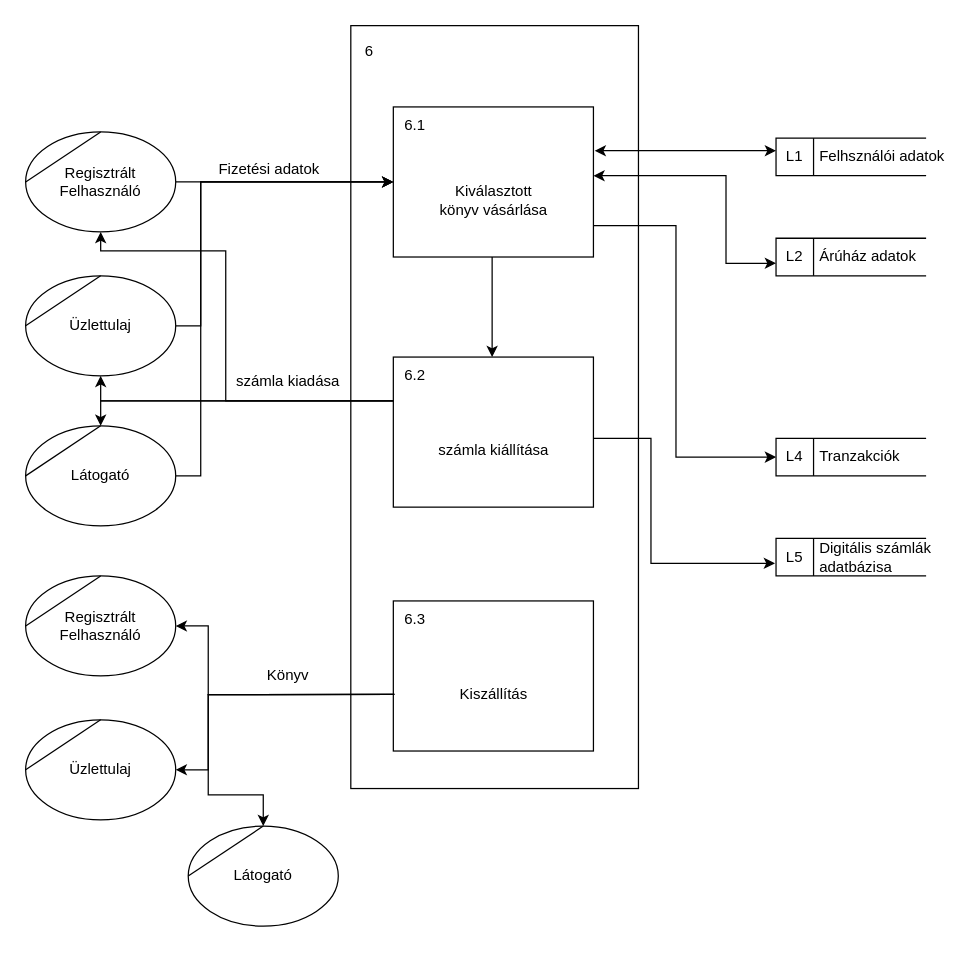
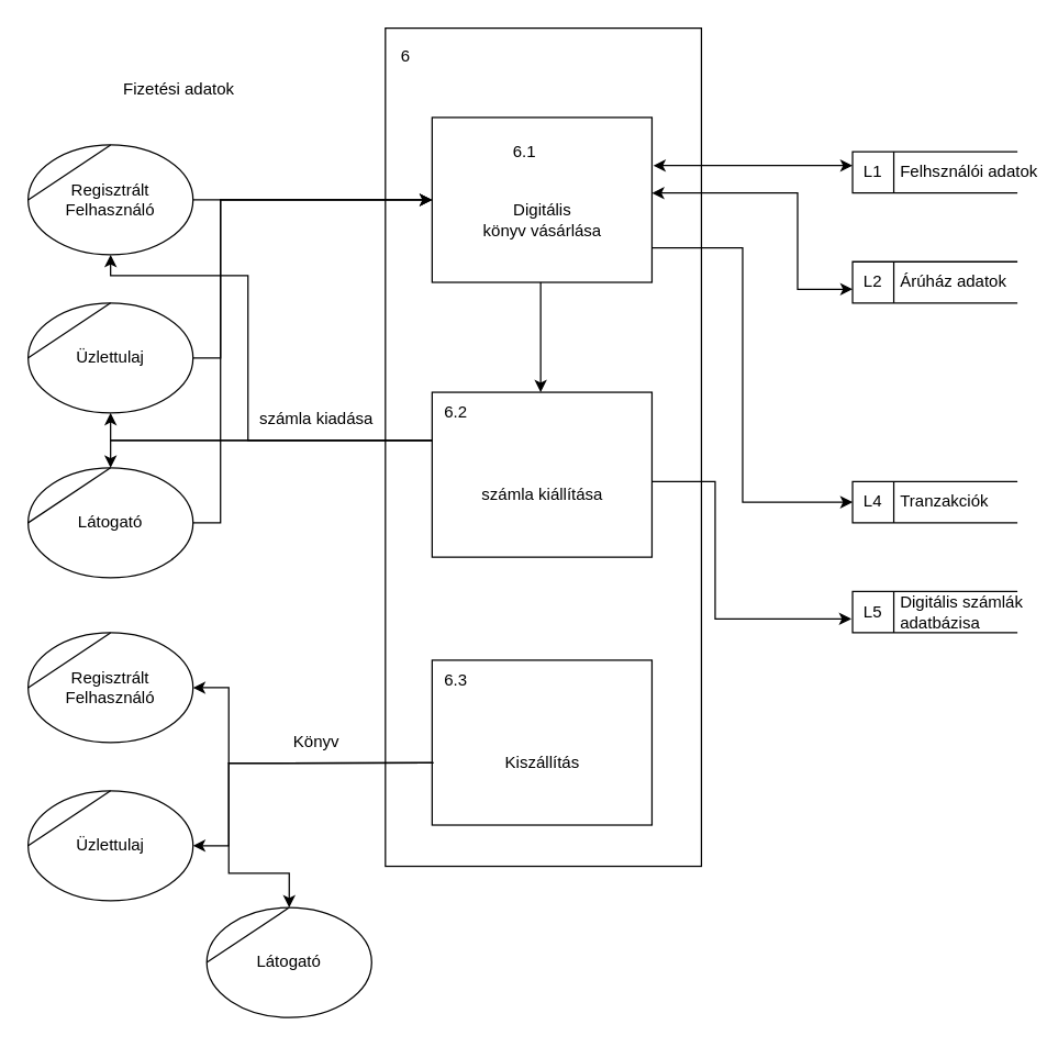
  <mxCell id="0" />
  <mxCell id="1" parent="0" />
  <mxCell id="2" value="" style="html=1;dashed=0;whitespace=wrap;shape=mxgraph.dfd.process;align=center;container=1;collapsible=0;spacingTop=30;movable=1;resizable=1;rotatable=1;deletable=1;editable=1;locked=0;connectable=1;" parent="1" vertex="1"><mxGeometry x="280" y="20" width="230" height="610" as="geometry" /></mxCell>
  <mxCell id="3" value="6" style="text;html=1;strokeColor=none;fillColor=none;align=center;verticalAlign=middle;whiteSpace=wrap;rounded=0;movable=1;resizable=1;rotatable=1;cloneable=0;deletable=1;connectable=1;allowArrows=0;pointerEvents=1;editable=1;locked=0;" parent="2" vertex="1"><mxGeometry width="30" height="41.591" as="geometry" /></mxCell>
  <mxCell id="4" value="Kiszállítás" style="html=1;dashed=0;whitespace=wrap;shape=mxgraph.dfd.process2;align=center;container=1;collapsible=0;spacingTop=30;movable=1;resizable=1;rotatable=1;deletable=1;editable=1;locked=0;connectable=1;" vertex="1" parent="2"><mxGeometry x="34" y="460" width="160" height="120" as="geometry" /></mxCell>
  <mxCell id="5" value="6.3" style="text;html=1;strokeColor=none;fillColor=none;align=center;verticalAlign=middle;whiteSpace=wrap;rounded=0;connectable=1;allowArrows=0;editable=1;movable=1;resizable=1;rotatable=1;deletable=1;locked=0;cloneable=0;" vertex="1" parent="4"><mxGeometry width="35" height="30" as="geometry" /></mxCell>
  <mxCell id="6" style="edgeStyle=orthogonalEdgeStyle;rounded=0;orthogonalLoop=1;jettySize=auto;html=1;exitX=1;exitY=0.5;exitDx=0;exitDy=0;movable=1;resizable=1;rotatable=1;deletable=1;editable=1;locked=0;connectable=1;" parent="1" source="7" target="9" edge="1"><mxGeometry relative="1" as="geometry" /></mxCell>
  <mxCell id="7" value="Regisztrált&lt;br&gt;Felhasználó" style="shape=stencil(tZRtjoMgEIZPw98GJR6gYXfvQe10nZQCAbYft99RNKlW7GajiTGZeeXhnZGBCRka5YCVvGHig5VlwTm9Kb5NYhUc1DElr8qjOmhISojenuGGx9gz0DTgMbaq+GR8T9+0j5C1NYYgaE0YKU86wRQaWsvvCdZv/xhFjvgXiOB7kynLyq+/Y3fVNuBiI79j7OB+db/rgceOi61+3Grg4v9YISmTO9xCHlR9/vb2xxxnzYDW6AK8OfLTeZzO66ynzM5CnqyHBUsn1DqN9UITnWoH/kUY5Iu9PtVUzRY1jx4IGk22K9UioSs+44+uvFxl3bKX1nTZdE12iV8=);whiteSpace=wrap;html=1;movable=1;resizable=1;rotatable=1;deletable=1;editable=1;locked=0;connectable=1;" parent="1" vertex="1"><mxGeometry x="20" y="105" width="120" height="80" as="geometry" /></mxCell>
  <mxCell id="8" value="Látogató" style="shape=stencil(tZRtjoMgEIZPw98GJR6gYXfvQe10nZQCAbYft99RNKlW7GajiTGZeeXhnZGBCRka5YCVvGHig5VlwTm9Kb5NYhUc1DElr8qjOmhISojenuGGx9gz0DTgMbaq+GR8T9+0j5C1NYYgaE0YKU86wRQaWsvvCdZv/xhFjvgXiOB7kynLyq+/Y3fVNuBiI79j7OB+db/rgceOi61+3Grg4v9YISmTO9xCHlR9/vb2xxxnzYDW6AK8OfLTeZzO66ynzM5CnqyHBUsn1DqN9UITnWoH/kUY5Iu9PtVUzRY1jx4IGk22K9UioSs+44+uvFxl3bKX1nTZdE12iV8=);whiteSpace=wrap;html=1;movable=1;resizable=1;rotatable=1;deletable=1;editable=1;locked=0;connectable=1;" parent="1" vertex="1"><mxGeometry x="20" y="340" width="120" height="80" as="geometry" /></mxCell>
- <mxCell id="9" value="Kiválasztott&lt;br&gt;könyv vásárlása" style="html=1;dashed=0;whitespace=wrap;shape=mxgraph.dfd.process2;align=center;container=1;collapsible=0;spacingTop=30;movable=1;resizable=1;rotatable=1;deletable=1;editable=1;locked=0;connectable=1;" parent="1" vertex="1"><mxGeometry x="314" y="85" width="160" height="120" as="geometry" /></mxCell>
- <mxCell id="10" value="6.1" style="text;html=1;strokeColor=none;fillColor=none;align=center;verticalAlign=middle;whiteSpace=wrap;rounded=0;connectable=1;allowArrows=0;editable=1;movable=1;resizable=1;rotatable=1;deletable=1;locked=0;cloneable=0;" parent="9" vertex="1"><mxGeometry width="35" height="30" as="geometry" /></mxCell>
+ <mxCell id="9" value="Digitális&lt;br&gt;könyv vásárlása" style="html=1;dashed=0;whitespace=wrap;shape=mxgraph.dfd.process2;align=center;container=1;collapsible=0;spacingTop=30;movable=1;resizable=1;rotatable=1;deletable=1;editable=1;locked=0;connectable=1;" parent="1" vertex="1"><mxGeometry x="314" y="85" width="160" height="120" as="geometry" /></mxCell>
+ <mxCell id="10" value="6.1" style="text;html=1;strokeColor=none;fillColor=none;align=center;verticalAlign=middle;whiteSpace=wrap;rounded=0;connectable=1;allowArrows=0;editable=1;movable=1;resizable=1;rotatable=1;deletable=1;locked=0;cloneable=0;" parent="9" vertex="1"><mxGeometry x="50" y="10" width="35" height="30" as="geometry" /></mxCell>
  <mxCell id="11" value="számla kiállítása" style="html=1;dashed=0;whitespace=wrap;shape=mxgraph.dfd.process2;align=center;container=1;collapsible=0;spacingTop=30;movable=1;resizable=1;rotatable=1;deletable=1;editable=1;locked=0;connectable=1;" parent="1" vertex="1"><mxGeometry x="314" y="285" width="160" height="120" as="geometry" /></mxCell>
  <mxCell id="12" value="6.2" style="text;html=1;strokeColor=none;fillColor=none;align=center;verticalAlign=middle;whiteSpace=wrap;rounded=0;connectable=1;allowArrows=0;editable=1;movable=1;resizable=1;rotatable=1;deletable=1;locked=0;cloneable=0;" parent="11" vertex="1"><mxGeometry width="35" height="30" as="geometry" /></mxCell>
  <mxCell id="13" style="edgeStyle=orthogonalEdgeStyle;rounded=0;orthogonalLoop=1;jettySize=auto;html=1;exitX=1;exitY=0.5;exitDx=0;exitDy=0;movable=1;resizable=1;rotatable=1;deletable=1;editable=1;locked=0;connectable=1;" parent="1" source="8" target="9" edge="1"><mxGeometry relative="1" as="geometry"><Array as="points"><mxPoint x="160" y="380" /><mxPoint x="160" y="145" /></Array></mxGeometry></mxCell>
  <mxCell id="14" value="" style="endArrow=classic;html=1;rounded=0;movable=1;resizable=1;rotatable=1;deletable=1;editable=1;locked=0;connectable=1;" parent="1" edge="1"><mxGeometry width="50" height="50" relative="1" as="geometry"><mxPoint x="393" y="205" as="sourcePoint" /><mxPoint x="393" y="285" as="targetPoint" /></mxGeometry></mxCell>
  <mxCell id="15" value="Felhsználói adatok" style="html=1;dashed=0;whitespace=wrap;shape=mxgraph.dfd.dataStoreID;align=left;spacingLeft=33;container=1;collapsible=0;autosize=0;movable=1;resizable=1;rotatable=1;deletable=1;editable=1;locked=0;connectable=1;" parent="1" vertex="1"><mxGeometry x="620" y="110" width="120" height="30" as="geometry" /></mxCell>
  <mxCell id="16" value="L1" style="text;html=1;strokeColor=none;fillColor=none;align=center;verticalAlign=middle;whiteSpace=wrap;rounded=0;movable=1;resizable=1;rotatable=1;cloneable=0;deletable=1;allowArrows=0;connectable=1;editable=1;locked=0;" parent="15" vertex="1"><mxGeometry width="30" height="30" as="geometry" /></mxCell>
  <mxCell id="17" value="Árúház adatok" style="html=1;dashed=0;whitespace=wrap;shape=mxgraph.dfd.dataStoreID;align=left;spacingLeft=33;container=1;collapsible=0;autosize=0;movable=1;resizable=1;rotatable=1;deletable=1;editable=1;locked=0;connectable=1;" parent="1" vertex="1"><mxGeometry x="620" y="190" width="120" height="30" as="geometry" /></mxCell>
  <mxCell id="18" value="L2" style="text;html=1;strokeColor=none;fillColor=none;align=center;verticalAlign=middle;whiteSpace=wrap;rounded=0;movable=1;resizable=1;rotatable=1;cloneable=0;deletable=1;allowArrows=0;connectable=1;editable=1;locked=0;" parent="17" vertex="1"><mxGeometry width="30" height="30" as="geometry" /></mxCell>
  <mxCell id="19" value="Tranzakciók" style="html=1;dashed=0;whitespace=wrap;shape=mxgraph.dfd.dataStoreID;align=left;spacingLeft=33;container=1;collapsible=0;autosize=0;movable=1;resizable=1;rotatable=1;deletable=1;editable=1;locked=0;connectable=1;" parent="1" vertex="1"><mxGeometry x="620" y="350" width="120" height="30" as="geometry" /></mxCell>
  <mxCell id="20" value="L4" style="text;html=1;strokeColor=none;fillColor=none;align=center;verticalAlign=middle;whiteSpace=wrap;rounded=0;movable=1;resizable=1;rotatable=1;cloneable=0;deletable=1;allowArrows=0;connectable=1;editable=1;locked=0;" parent="19" vertex="1"><mxGeometry width="30" height="30" as="geometry" /></mxCell>
  <mxCell id="21" value="" style="endArrow=classic;startArrow=classic;html=1;rounded=0;movable=1;resizable=1;rotatable=1;deletable=1;editable=1;locked=0;connectable=1;" parent="1" edge="1"><mxGeometry width="50" height="50" relative="1" as="geometry"><mxPoint x="475" y="120" as="sourcePoint" /><mxPoint x="620" y="120" as="targetPoint" /></mxGeometry></mxCell>
  <mxCell id="22" value="" style="endArrow=classic;startArrow=classic;html=1;rounded=0;entryX=0;entryY=0.667;entryDx=0;entryDy=0;entryPerimeter=0;movable=1;resizable=1;rotatable=1;deletable=1;editable=1;locked=0;connectable=1;" parent="1" target="17" edge="1"><mxGeometry width="50" height="50" relative="1" as="geometry"><mxPoint x="474" y="140" as="sourcePoint" /><mxPoint x="619" y="140" as="targetPoint" /><Array as="points"><mxPoint x="580" y="140" /><mxPoint x="580" y="210" /></Array></mxGeometry></mxCell>
  <mxCell id="23" value="" style="endArrow=classic;startArrow=none;html=1;rounded=0;entryX=0;entryY=0.5;entryDx=0;entryDy=0;movable=1;resizable=1;rotatable=1;deletable=1;editable=1;locked=0;connectable=1;startFill=0;" parent="1" target="20" edge="1"><mxGeometry width="50" height="50" relative="1" as="geometry"><mxPoint x="474" y="180" as="sourcePoint" /><mxPoint x="619" y="180" as="targetPoint" /><Array as="points"><mxPoint x="540" y="180" /><mxPoint x="540" y="365" /></Array></mxGeometry></mxCell>
  <mxCell id="24" value="Üzlettulaj" style="shape=stencil(tZRtjoMgEIZPw98GJR6gYXfvQe10nZQCAbYft99RNKlW7GajiTGZeeXhnZGBCRka5YCVvGHig5VlwTm9Kb5NYhUc1DElr8qjOmhISojenuGGx9gz0DTgMbaq+GR8T9+0j5C1NYYgaE0YKU86wRQaWsvvCdZv/xhFjvgXiOB7kynLyq+/Y3fVNuBiI79j7OB+db/rgceOi61+3Grg4v9YISmTO9xCHlR9/vb2xxxnzYDW6AK8OfLTeZzO66ynzM5CnqyHBUsn1DqN9UITnWoH/kUY5Iu9PtVUzRY1jx4IGk22K9UioSs+44+uvFxl3bKX1nTZdE12iV8=);whiteSpace=wrap;html=1;movable=1;resizable=1;rotatable=1;deletable=1;editable=1;locked=0;connectable=1;" parent="1" vertex="1"><mxGeometry x="20" y="220" width="120" height="80" as="geometry" /></mxCell>
  <mxCell id="25" style="edgeStyle=orthogonalEdgeStyle;rounded=0;orthogonalLoop=1;jettySize=auto;html=1;exitX=1;exitY=0.5;exitDx=0;exitDy=0;movable=1;resizable=1;rotatable=1;deletable=1;editable=1;locked=0;connectable=1;" parent="1" source="24" target="9" edge="1"><mxGeometry relative="1" as="geometry"><Array as="points"><mxPoint x="160" y="260" /><mxPoint x="160" y="145" /></Array></mxGeometry></mxCell>
- <mxCell id="26" value="Fizetési adatok" style="text;html=1;strokeColor=none;fillColor=none;align=center;verticalAlign=middle;whiteSpace=wrap;rounded=0;movable=1;resizable=1;rotatable=1;deletable=1;editable=1;locked=0;connectable=1;" parent="1" vertex="1"><mxGeometry x="160" y="120" width="110" height="30" as="geometry" /></mxCell>
+ <mxCell id="26" value="Fizetési adatok" style="text;html=1;strokeColor=none;fillColor=none;align=center;verticalAlign=middle;whiteSpace=wrap;rounded=0;movable=1;resizable=1;rotatable=1;deletable=1;editable=1;locked=0;connectable=1;" parent="1" vertex="1"><mxGeometry x="75" y="50" width="110" height="30" as="geometry" /></mxCell>
  <mxCell id="27" value="Digitális számlák&lt;br&gt;adatbázisa" style="html=1;dashed=0;whitespace=wrap;shape=mxgraph.dfd.dataStoreID;align=left;spacingLeft=33;container=1;collapsible=0;autosize=0;movable=1;resizable=1;rotatable=1;deletable=1;editable=1;locked=0;connectable=1;" parent="1" vertex="1"><mxGeometry x="620" y="430" width="120" height="30" as="geometry" /></mxCell>
  <mxCell id="28" value="L5" style="text;html=1;strokeColor=none;fillColor=none;align=center;verticalAlign=middle;whiteSpace=wrap;rounded=0;movable=1;resizable=1;rotatable=1;cloneable=0;deletable=1;allowArrows=0;connectable=1;editable=1;locked=0;" parent="27" vertex="1"><mxGeometry width="30" height="30" as="geometry" /></mxCell>
  <mxCell id="29" value="" style="endArrow=classic;startArrow=none;html=1;rounded=0;movable=1;resizable=1;rotatable=1;deletable=1;editable=1;locked=0;connectable=1;startFill=0;entryX=-0.007;entryY=0.664;entryDx=0;entryDy=0;entryPerimeter=0;" parent="1" target="27" edge="1"><mxGeometry width="50" height="50" relative="1" as="geometry"><mxPoint x="474" y="350" as="sourcePoint" /><mxPoint x="610" y="450" as="targetPoint" /><Array as="points"><mxPoint x="520" y="350" /><mxPoint x="520" y="450" /></Array></mxGeometry></mxCell>
  <mxCell id="30" value="" style="endArrow=classic;html=1;rounded=0;movable=1;resizable=1;rotatable=1;deletable=1;editable=1;locked=0;connectable=1;" parent="1" edge="1"><mxGeometry width="50" height="50" relative="1" as="geometry"><mxPoint x="314" y="320" as="sourcePoint" /><mxPoint x="80" y="340" as="targetPoint" /><Array as="points"><mxPoint x="80" y="320" /></Array></mxGeometry></mxCell>
  <mxCell id="31" value="" style="endArrow=classic;html=1;rounded=0;entryX=0.5;entryY=1;entryDx=0;entryDy=0;movable=1;resizable=1;rotatable=1;deletable=1;editable=1;locked=0;connectable=1;" parent="1" target="24" edge="1"><mxGeometry width="50" height="50" relative="1" as="geometry"><mxPoint x="314" y="320" as="sourcePoint" /><mxPoint x="180" y="320" as="targetPoint" /><Array as="points"><mxPoint x="80" y="320" /></Array></mxGeometry></mxCell>
  <mxCell id="32" value="" style="endArrow=classic;html=1;rounded=0;entryX=0.5;entryY=1;entryDx=0;entryDy=0;movable=1;resizable=1;rotatable=1;deletable=1;editable=1;locked=0;connectable=1;" parent="1" target="7" edge="1"><mxGeometry width="50" height="50" relative="1" as="geometry"><mxPoint x="314" y="320" as="sourcePoint" /><mxPoint x="180" y="320" as="targetPoint" /><Array as="points"><mxPoint x="180" y="320" /><mxPoint x="180" y="200" /><mxPoint x="80" y="200" /></Array></mxGeometry></mxCell>
  <mxCell id="33" value="számla kiadása" style="text;html=1;strokeColor=none;fillColor=none;align=center;verticalAlign=middle;whiteSpace=wrap;rounded=0;movable=1;resizable=1;rotatable=1;deletable=1;editable=1;locked=0;connectable=1;" parent="1" vertex="1"><mxGeometry x="180" y="290" width="100" height="30" as="geometry" /></mxCell>
  <mxCell id="34" value="Regisztrált&lt;br&gt;Felhasználó" style="shape=stencil(tZRtjoMgEIZPw98GJR6gYXfvQe10nZQCAbYft99RNKlW7GajiTGZeeXhnZGBCRka5YCVvGHig5VlwTm9Kb5NYhUc1DElr8qjOmhISojenuGGx9gz0DTgMbaq+GR8T9+0j5C1NYYgaE0YKU86wRQaWsvvCdZv/xhFjvgXiOB7kynLyq+/Y3fVNuBiI79j7OB+db/rgceOi61+3Grg4v9YISmTO9xCHlR9/vb2xxxnzYDW6AK8OfLTeZzO66ynzM5CnqyHBUsn1DqN9UITnWoH/kUY5Iu9PtVUzRY1jx4IGk22K9UioSs+44+uvFxl3bKX1nTZdE12iV8=);whiteSpace=wrap;html=1;movable=1;resizable=1;rotatable=1;deletable=1;editable=1;locked=0;connectable=1;" vertex="1" parent="1"><mxGeometry x="20" y="460" width="120" height="80" as="geometry" /></mxCell>
  <mxCell id="35" value="Látogató" style="shape=stencil(tZRtjoMgEIZPw98GJR6gYXfvQe10nZQCAbYft99RNKlW7GajiTGZeeXhnZGBCRka5YCVvGHig5VlwTm9Kb5NYhUc1DElr8qjOmhISojenuGGx9gz0DTgMbaq+GR8T9+0j5C1NYYgaE0YKU86wRQaWsvvCdZv/xhFjvgXiOB7kynLyq+/Y3fVNuBiI79j7OB+db/rgceOi61+3Grg4v9YISmTO9xCHlR9/vb2xxxnzYDW6AK8OfLTeZzO66ynzM5CnqyHBUsn1DqN9UITnWoH/kUY5Iu9PtVUzRY1jx4IGk22K9UioSs+44+uvFxl3bKX1nTZdE12iV8=);whiteSpace=wrap;html=1;movable=1;resizable=1;rotatable=1;deletable=1;editable=1;locked=0;connectable=1;" vertex="1" parent="1"><mxGeometry x="150" y="660" width="120" height="80" as="geometry" /></mxCell>
  <mxCell id="36" value="Üzlettulaj" style="shape=stencil(tZRtjoMgEIZPw98GJR6gYXfvQe10nZQCAbYft99RNKlW7GajiTGZeeXhnZGBCRka5YCVvGHig5VlwTm9Kb5NYhUc1DElr8qjOmhISojenuGGx9gz0DTgMbaq+GR8T9+0j5C1NYYgaE0YKU86wRQaWsvvCdZv/xhFjvgXiOB7kynLyq+/Y3fVNuBiI79j7OB+db/rgceOi61+3Grg4v9YISmTO9xCHlR9/vb2xxxnzYDW6AK8OfLTeZzO66ynzM5CnqyHBUsn1DqN9UITnWoH/kUY5Iu9PtVUzRY1jx4IGk22K9UioSs+44+uvFxl3bKX1nTZdE12iV8=);whiteSpace=wrap;html=1;movable=1;resizable=1;rotatable=1;deletable=1;editable=1;locked=0;connectable=1;" vertex="1" parent="1"><mxGeometry x="20" y="575" width="120" height="80" as="geometry" /></mxCell>
  <mxCell id="37" value="" style="endArrow=classic;html=1;rounded=0;exitX=0.005;exitY=0.623;exitDx=0;exitDy=0;exitPerimeter=0;entryX=1;entryY=0.5;entryDx=0;entryDy=0;" edge="1" parent="1" source="4" target="34"><mxGeometry width="50" height="50" relative="1" as="geometry"><mxPoint x="246" y="555" as="sourcePoint" /><mxPoint x="146" y="555" as="targetPoint" /><Array as="points"><mxPoint x="166" y="555" /><mxPoint x="166" y="500" /></Array></mxGeometry></mxCell>
  <mxCell id="38" value="" style="endArrow=classic;html=1;rounded=0;exitX=0.005;exitY=0.623;exitDx=0;exitDy=0;exitPerimeter=0;" edge="1" parent="1" source="4" target="36"><mxGeometry width="50" height="50" relative="1" as="geometry"><mxPoint x="246" y="555" as="sourcePoint" /><mxPoint x="146" y="555" as="targetPoint" /><Array as="points"><mxPoint x="166" y="555" /><mxPoint x="166" y="615" /></Array></mxGeometry></mxCell>
  <mxCell id="39" value="" style="endArrow=classic;html=1;rounded=0;exitX=0.005;exitY=0.623;exitDx=0;exitDy=0;exitPerimeter=0;entryX=0.5;entryY=0;entryDx=0;entryDy=0;" edge="1" parent="1" source="4" target="35"><mxGeometry width="50" height="50" relative="1" as="geometry"><mxPoint x="246" y="555" as="sourcePoint" /><mxPoint x="146" y="555" as="targetPoint" /><Array as="points"><mxPoint x="166" y="555" /><mxPoint x="166" y="615" /><mxPoint x="166" y="635" /><mxPoint x="210" y="635" /></Array></mxGeometry></mxCell>
  <mxCell id="40" value="Könyv" style="text;html=1;strokeColor=none;fillColor=none;align=center;verticalAlign=middle;whiteSpace=wrap;rounded=0;" vertex="1" parent="1"><mxGeometry x="200" y="525" width="60" height="30" as="geometry" /></mxCell>
